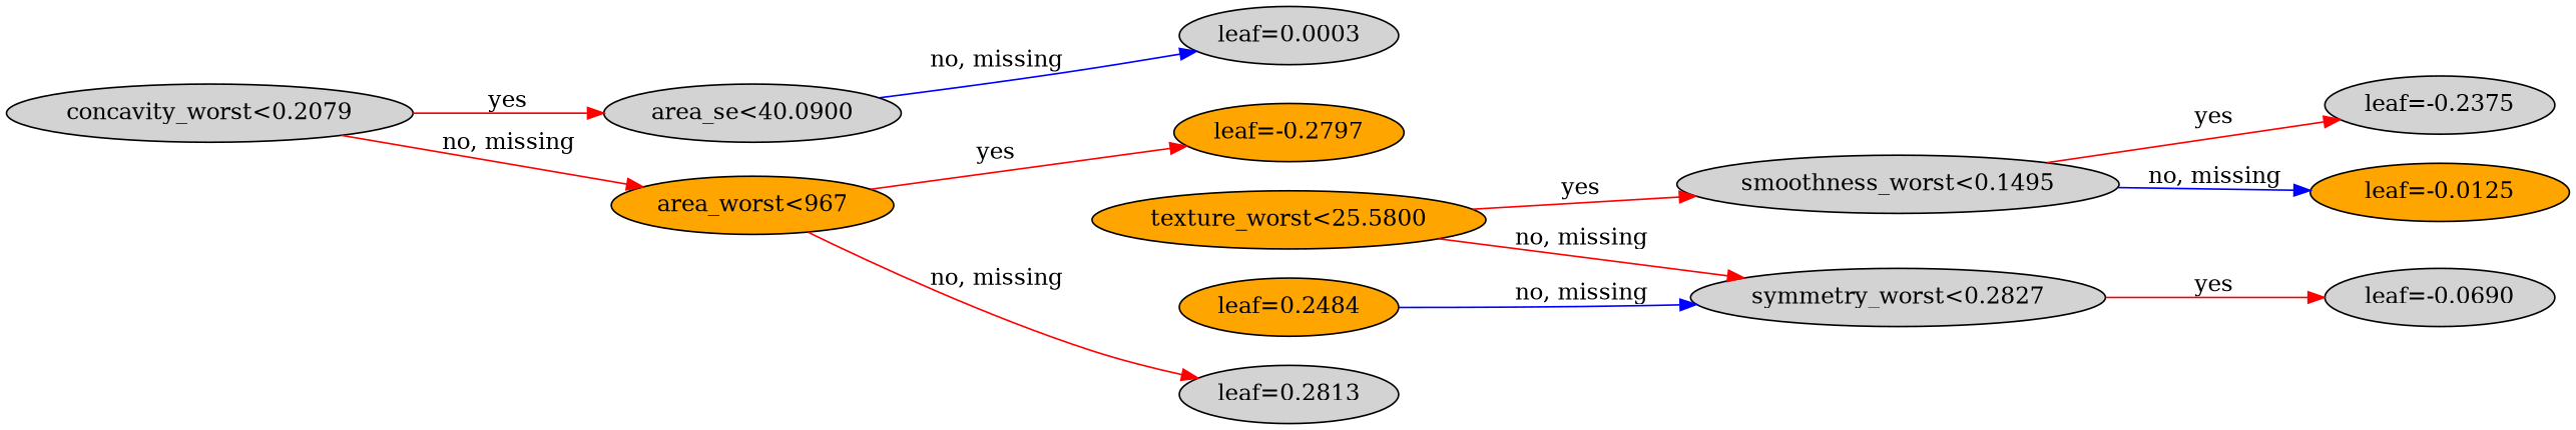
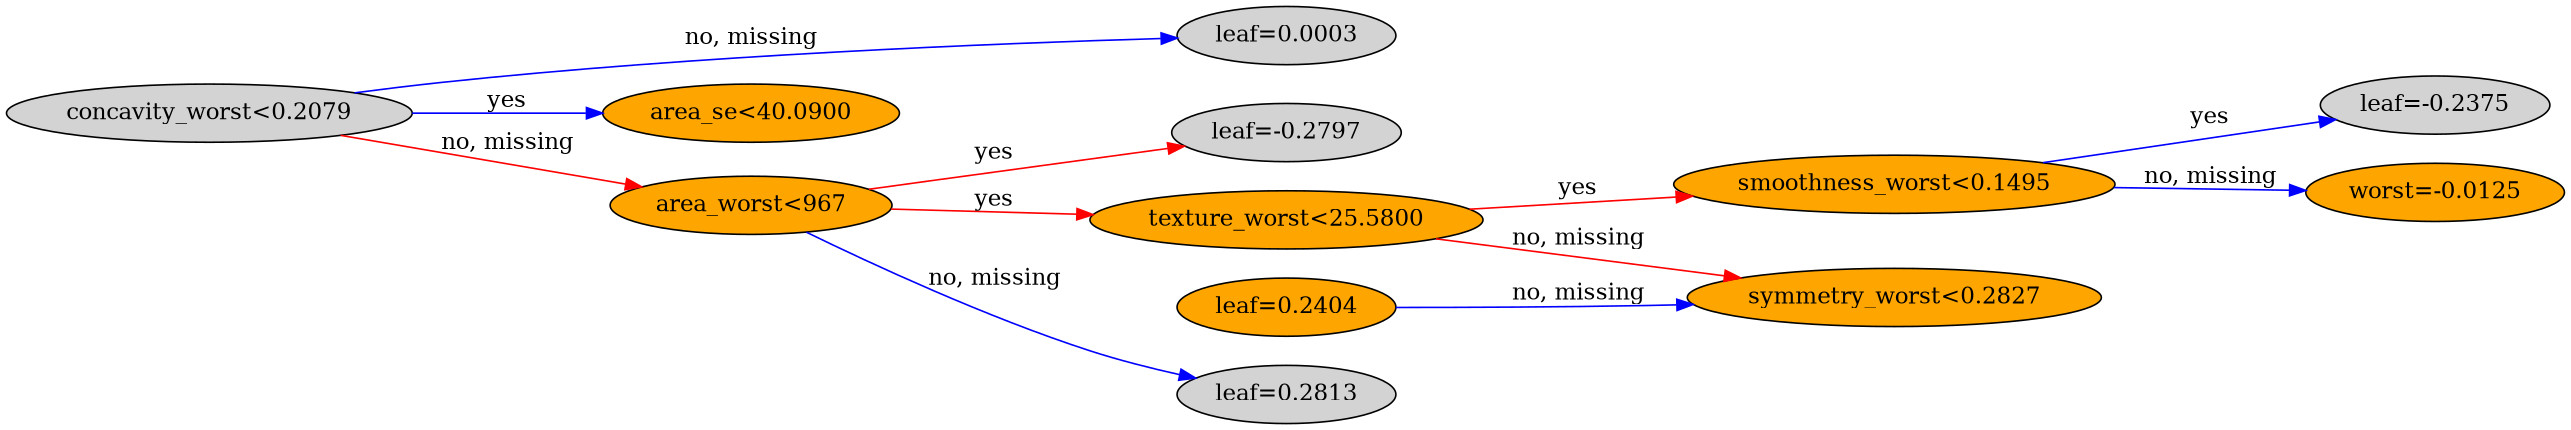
  digraph {
    rankdir=LR
    node [fillcolor=lightgrey style=filled]
    edge [color="#FF0000"]
    n1 [label="concavity_worst<0.2079"]
-   n2 [label="area_se<40.0900"]
+   n2 [fillcolor=orange label="area_se<40.0900"]
    n3 [fillcolor=orange label="area_worst<967"]
    n4 [label="leaf=0.0003"]
-   n5 [fillcolor=orange label="leaf=-0.2797"]
+   n5 [label="leaf=-0.2797"]
    n6 [fillcolor=orange label="texture_worst<25.5800"]
    n7 [label="leaf=0.2813"]
-   n8 [label="smoothness_worst<0.1495"]
-   n9 [label="symmetry_worst<0.2827"]
+   n8 [fillcolor=orange label="smoothness_worst<0.1495"]
+   n9 [fillcolor=orange label="symmetry_worst<0.2827"]
    n10 [label="leaf=-0.2375"]
-   n11 [fillcolor=orange label="leaf=-0.0125"]
-   n12 [label="leaf=-0.0690"]
-   n13 [fillcolor=orange label="leaf=0.2484"]
-   n1 -> n2 [label=yes]
+   n11 [fillcolor=orange label="worst=-0.0125"]
+   n13 [fillcolor=orange label="leaf=0.2404"]
+   n1 -> n2 [color="#0000FF" label=yes]
    n1 -> n3 [label="no, missing"]
-   n2 -> n4 [color="#0000FF" label="no, missing"]
+   n1 -> n4 [color="#0000FF" label="no, missing"]
    n3 -> n5 [label=yes]
-   n3 -> n7 [label="no, missing"]
+   n3 -> n6 [label=yes]
+   n3 -> n7 [color="#0000FF" label="no, missing"]
    n6 -> n8 [label=yes]
    n6 -> n9 [label="no, missing"]
-   n8 -> n10 [label=yes]
+   n8 -> n10 [color="#0000FF" label=yes]
    n8 -> n11 [color="#0000FF" label="no, missing"]
-   n9 -> n12 [label=yes]
    n13 -> n9 [color="#0000FF" label="no, missing"]
  }
